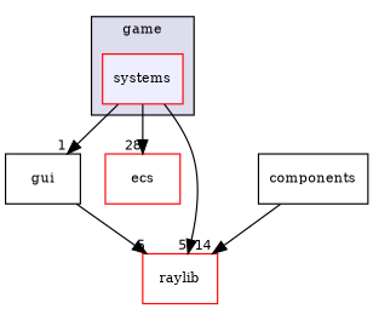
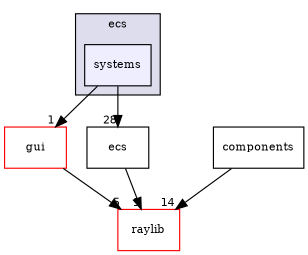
  digraph {
    compound=true
    fontname="DejaVu Serif"
    node [fillcolor=white fontname="DejaVu Serif" fontsize=10 shape=box style=filled color=red]
    edge [fontname="DejaVu Serif" headlabel=5 labeldistance=1.5 labelfontname=Helvetica labelfontsize=10]
-   n1 [fillcolor="#eeeeff" label=systems pencolor=black]
-   n2 [color=black label=gui]
-   n3 [label=ecs]
+   n1 [fillcolor="#eeeeff" label=systems pencolor=black color=""]
+   n2 [label=gui]
+   n3 [color=black label=ecs]
    n4 [label=raylib]
    n5 [label=components fillcolor="" style="" color=""]
    subgraph cluster_1 {
      bgcolor="#ddddee"
      fontsize=10
-     label=game
+     label=ecs
      pencolor=black
      n1
    }
    n1 -> n2 [headlabel=1]
    n1 -> n3 [headlabel=28]
-   n1 -> n4
+   n3 -> n4
    n2 -> n4
    n5 -> n4 [headlabel=14]
  }
